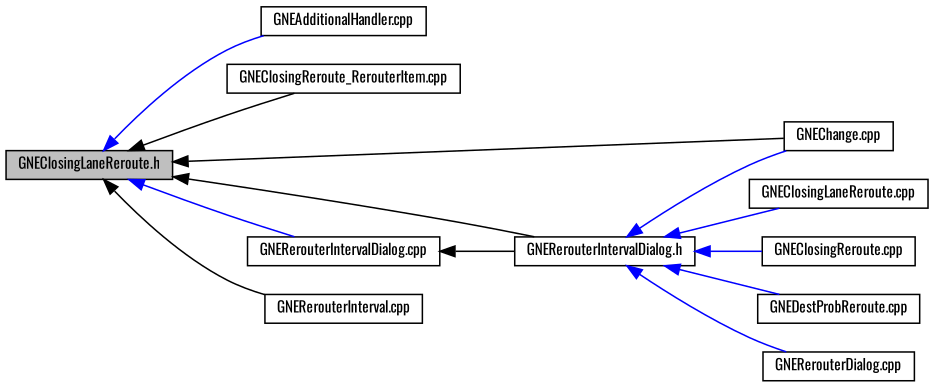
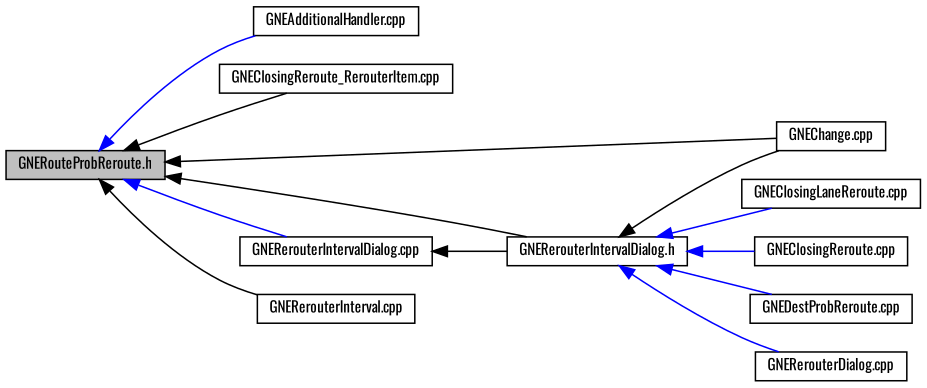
  digraph {
    fontname=Oswald
    rankdir=LR
    node [color=black fillcolor=white fontname=Oswald fontsize=10 shape=record style=filled]
    edge [color=blue dir=back fontname=Oswald fontsize=10 labelfontname=Helvetica labelfontsize=10 style=solid]
-   n1 [fillcolor=grey75 fontcolor=black height=0.2 label="GNEClosingLaneReroute.h" width=0.4]
+   n1 [fillcolor=grey75 fontcolor=black height=0.2 label="GNERouteProbReroute.h" width=0.4]
    n2 [height=0.2 label="GNEAdditionalHandler.cpp" width=0.4]
    n3 [height=0.2 label="GNEClosingReroute_RerouterItem.cpp" width=0.4]
    n4 [height=0.2 label="GNERerouterIntervalDialog.h" width=0.4]
    n5 [height=0.2 label="GNERerouterIntervalDialog.cpp" width=0.4]
    n6 [height=0.2 label="GNEChange.cpp" width=0.4]
    n7 [height=0.2 label="GNERerouterInterval.cpp" width=0.4]
    n8 [height=0.2 label="GNEClosingLaneReroute.cpp" width=0.4]
    n9 [height=0.2 label="GNEClosingReroute.cpp" width=0.4]
    n10 [height=0.2 label="GNEDestProbReroute.cpp" width=0.4]
    n11 [height=0.2 label="GNERerouterDialog.cpp" width=0.4]
    n1 -> n2
    n1 -> n3 [color=black]
    n1 -> n4 [color=black]
    n1 -> n5
    n1 -> n6 [color=black]
    n1 -> n7 [color=black]
-   n4 -> n6
+   n4 -> n6 [color=black]
    n4 -> n8
    n4 -> n9
    n4 -> n10
    n4 -> n11
    n5 -> n4 [color=black]
  }
